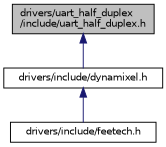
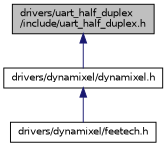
  digraph {
    node [color=black fillcolor=white fontname=Helvetica fontsize=10 shape=record style=filled]
    edge [color=midnightblue dir=back fontname=Helvetica fontsize=10 labelfontname=Helvetica labelfontsize=10 style=solid]
    n1 [fillcolor=grey75 fontcolor=black height=0.2 label="drivers/uart_half_duplex\l/include/uart_half_duplex.h" width=0.4]
-   n2 [height=0.2 label="drivers/include/dynamixel.h" width=0.4]
-   n3 [height=0.2 label="drivers/include/feetech.h" width=0.4]
+   n2 [height=0.2 label="drivers/dynamixel/dynamixel.h" width=0.4]
+   n3 [height=0.2 label="drivers/dynamixel/feetech.h" width=0.4]
    n1 -> n2
    n2 -> n3
  }
